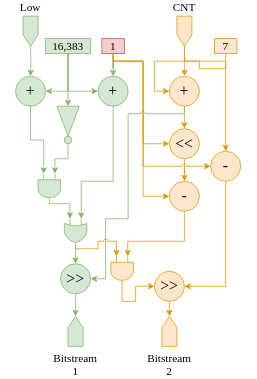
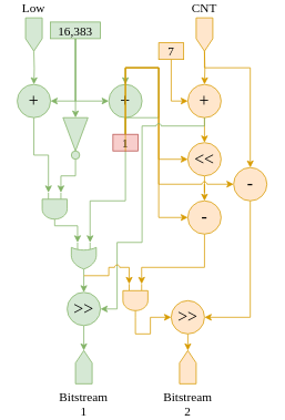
  <mxCell id="0" />
  <mxCell id="1" parent="0" />
  <mxCell id="2" style="edgeStyle=orthogonalEdgeStyle;rounded=0;orthogonalLoop=1;jettySize=auto;html=1;entryX=0.5;entryY=0;entryDx=0;entryDy=0;fontFamily=Lucida Console;fillColor=#d5e8d4;strokeColor=#82b366;exitX=0;exitY=0.5;exitDx=0;exitDy=0;" parent="1" target="6" edge="1"><mxGeometry relative="1" as="geometry"><mxPoint x="40" y="60" as="sourcePoint" /></mxGeometry></mxCell>
  <mxCell id="3" style="edgeStyle=orthogonalEdgeStyle;rounded=0;orthogonalLoop=1;jettySize=auto;html=1;exitX=0;exitY=0.5;exitDx=0;exitDy=0;entryX=0.5;entryY=0;entryDx=0;entryDy=0;endArrow=classic;endFill=1;fontFamily=Lucida Console;fontSize=15;fontColor=#000000;fillColor=#ffe6cc;strokeColor=#d79b00;" parent="1" target="25" edge="1"><mxGeometry relative="1" as="geometry"><mxPoint x="245" y="60" as="sourcePoint" /></mxGeometry></mxCell>
  <mxCell id="4" style="edgeStyle=orthogonalEdgeStyle;rounded=0;jumpStyle=arc;orthogonalLoop=1;jettySize=auto;html=1;exitX=0;exitY=0.5;exitDx=0;exitDy=0;entryX=0.5;entryY=0;entryDx=0;entryDy=0;endArrow=classic;endFill=1;fontFamily=Lucida Console;fontSize=15;fontColor=#000000;fillColor=#ffe6cc;strokeColor=#d79b00;" parent="1" target="37" edge="1"><mxGeometry relative="1" as="geometry"><Array as="points"><mxPoint x="245" y="80" /><mxPoint x="300" y="80" /></Array><mxPoint x="245" y="60" as="sourcePoint" /></mxGeometry></mxCell>
  <mxCell id="5" style="edgeStyle=orthogonalEdgeStyle;rounded=0;orthogonalLoop=1;jettySize=auto;html=1;entryX=0;entryY=0.75;entryDx=0;entryDy=0;entryPerimeter=0;fontFamily=Lucida Console;fontSize=15;fontColor=#000000;fillColor=#d5e8d4;strokeColor=#82b366;" parent="1" source="6" target="15" edge="1"><mxGeometry relative="1" as="geometry" /></mxCell>
  <mxCell id="6" value="+" style="ellipse;whiteSpace=wrap;html=1;aspect=fixed;fontFamily=Lucida Console;fontSize=21;fillColor=#d5e8d4;strokeColor=#82b366;" parent="1" vertex="1"><mxGeometry x="20" y="100" width="40" height="40" as="geometry" /></mxCell>
  <mxCell id="7" style="edgeStyle=orthogonalEdgeStyle;rounded=0;orthogonalLoop=1;jettySize=auto;html=1;entryX=1;entryY=0.5;entryDx=0;entryDy=0;fontFamily=Lucida Console;fontSize=15;fontColor=#000000;fillColor=#d5e8d4;strokeColor=#82b366;" parent="1" source="10" target="6" edge="1"><mxGeometry relative="1" as="geometry" /></mxCell>
  <mxCell id="8" style="edgeStyle=orthogonalEdgeStyle;rounded=0;orthogonalLoop=1;jettySize=auto;html=1;entryX=0;entryY=0.5;entryDx=0;entryDy=0;fontFamily=Lucida Console;fontSize=15;fontColor=#000000;fillColor=#d5e8d4;strokeColor=#82b366;" parent="1" source="10" target="11" edge="1"><mxGeometry relative="1" as="geometry" /></mxCell>
  <mxCell id="9" style="edgeStyle=orthogonalEdgeStyle;rounded=0;orthogonalLoop=1;jettySize=auto;html=1;entryX=0;entryY=0.5;entryDx=0;entryDy=0;endArrow=classic;endFill=1;fontFamily=Lucida Console;fontSize=15;fontColor=#000000;exitX=0.5;exitY=1;exitDx=0;exitDy=0;fillColor=#d5e8d4;strokeColor=#82b366;" parent="1" source="10" target="19" edge="1"><mxGeometry relative="1" as="geometry"><Array as="points"><mxPoint x="90" y="120" /></Array></mxGeometry></mxCell>
- <mxCell id="10" value="16,383" style="text;html=1;align=center;verticalAlign=middle;whiteSpace=wrap;rounded=0;fontFamily=Lucida Console;fontSize=15;strokeColor=#82b366;fillColor=#d5e8d4;" parent="1" vertex="1"><mxGeometry x="60" y="50" width="60" height="20" as="geometry" /></mxCell>
+ <mxCell id="10" value="16,383" style="text;html=1;align=center;verticalAlign=middle;whiteSpace=wrap;rounded=0;fontFamily=Lucida Console;fontSize=15;strokeColor=#82b366;fillColor=#d5e8d4;" parent="1" vertex="1"><mxGeometry x="60" y="25" width="60" height="20" as="geometry" /></mxCell>
  <mxCell id="11" value="" style="triangle;whiteSpace=wrap;html=1;fontFamily=Lucida Console;fontSize=15;direction=south;fillColor=#d5e8d4;strokeColor=#82b366;" parent="1" vertex="1"><mxGeometry x="75" y="140" width="30" height="40" as="geometry" /></mxCell>
  <mxCell id="12" style="edgeStyle=orthogonalEdgeStyle;rounded=0;orthogonalLoop=1;jettySize=auto;html=1;exitX=0.5;exitY=1;exitDx=0;exitDy=0;entryX=0;entryY=0.25;entryDx=0;entryDy=0;entryPerimeter=0;fontFamily=Lucida Console;fontSize=15;fontColor=#000000;fillColor=#d5e8d4;strokeColor=#82b366;" parent="1" source="13" target="15" edge="1"><mxGeometry relative="1" as="geometry" /></mxCell>
  <mxCell id="13" value="" style="ellipse;whiteSpace=wrap;html=1;aspect=fixed;fontFamily=Lucida Console;fontSize=15;fillColor=#d5e8d4;strokeColor=#82b366;" parent="1" vertex="1"><mxGeometry x="85" y="180" width="10" height="10" as="geometry" /></mxCell>
  <mxCell id="14" style="edgeStyle=orthogonalEdgeStyle;rounded=0;orthogonalLoop=1;jettySize=auto;html=1;entryX=0;entryY=0.75;entryDx=0;entryDy=0;entryPerimeter=0;fontFamily=Lucida Console;fontSize=15;fontColor=#000000;exitX=1;exitY=0.5;exitDx=0;exitDy=0;exitPerimeter=0;fillColor=#d5e8d4;strokeColor=#82b366;" parent="1" source="15" target="17" edge="1"><mxGeometry relative="1" as="geometry" /></mxCell>
  <mxCell id="15" value="" style="verticalLabelPosition=bottom;shadow=0;dashed=0;align=center;html=1;verticalAlign=top;shape=mxgraph.electrical.logic_gates.logic_gate;operation=and;fontFamily=Lucida Console;fontSize=15;direction=south;fillColor=#d5e8d4;strokeColor=#82b366;" parent="1" vertex="1"><mxGeometry x="50" y="230" width="30" height="40" as="geometry" /></mxCell>
  <mxCell id="16" style="edgeStyle=orthogonalEdgeStyle;rounded=0;jumpStyle=arc;orthogonalLoop=1;jettySize=auto;html=1;exitX=1;exitY=0.5;exitDx=0;exitDy=0;exitPerimeter=0;entryX=0.5;entryY=0;entryDx=0;entryDy=0;endArrow=classic;endFill=1;fontFamily=Lucida Console;fontSize=15;fontColor=#000000;fillColor=#d5e8d4;strokeColor=#82b366;" parent="1" source="17" target="35" edge="1"><mxGeometry relative="1" as="geometry" /></mxCell>
  <mxCell id="17" value="" style="verticalLabelPosition=bottom;shadow=0;dashed=0;align=center;html=1;verticalAlign=top;shape=mxgraph.electrical.logic_gates.logic_gate;operation=or;strokeColor=#82b366;fontFamily=Lucida Console;fontSize=15;direction=south;fillColor=#d5e8d4;" parent="1" vertex="1"><mxGeometry x="85" y="290" width="30" height="40" as="geometry" /></mxCell>
  <mxCell id="18" style="edgeStyle=orthogonalEdgeStyle;rounded=0;orthogonalLoop=1;jettySize=auto;html=1;entryX=0;entryY=0.25;entryDx=0;entryDy=0;entryPerimeter=0;endArrow=classic;endFill=1;fontFamily=Lucida Console;fontSize=15;fontColor=#000000;fillColor=#d5e8d4;strokeColor=#82b366;" parent="1" source="19" target="17" edge="1"><mxGeometry relative="1" as="geometry"><Array as="points"><mxPoint x="150" y="240" /><mxPoint x="108" y="240" /></Array></mxGeometry></mxCell>
  <mxCell id="19" value="+" style="ellipse;whiteSpace=wrap;html=1;aspect=fixed;fontFamily=Lucida Console;fontSize=21;fillColor=#d5e8d4;strokeColor=#82b366;" parent="1" vertex="1"><mxGeometry x="130" y="100" width="40" height="40" as="geometry" /></mxCell>
  <mxCell id="20" style="edgeStyle=orthogonalEdgeStyle;rounded=0;orthogonalLoop=1;jettySize=auto;html=1;entryX=0.5;entryY=0;entryDx=0;entryDy=0;endArrow=classic;endFill=1;fontFamily=Lucida Console;fontSize=15;fontColor=#000000;fillColor=#d5e8d4;strokeColor=#82b366;" parent="1" source="23" target="19" edge="1"><mxGeometry relative="1" as="geometry" /></mxCell>
  <mxCell id="21" style="edgeStyle=orthogonalEdgeStyle;rounded=0;orthogonalLoop=1;jettySize=auto;html=1;exitX=0.5;exitY=1;exitDx=0;exitDy=0;entryX=0;entryY=0.5;entryDx=0;entryDy=0;endArrow=classic;endFill=1;fontFamily=Lucida Console;fontSize=15;fontColor=#000000;fillColor=#ffe6cc;strokeColor=#d79b00;" parent="1" source="23" target="29" edge="1"><mxGeometry relative="1" as="geometry"><Array as="points"><mxPoint x="150" y="80" /><mxPoint x="190" y="80" /><mxPoint x="190" y="190" /></Array></mxGeometry></mxCell>
  <mxCell id="22" style="edgeStyle=orthogonalEdgeStyle;rounded=0;orthogonalLoop=1;jettySize=auto;html=1;exitX=0.5;exitY=1;exitDx=0;exitDy=0;entryX=0;entryY=0.5;entryDx=0;entryDy=0;endArrow=classic;endFill=1;fontFamily=Lucida Console;fontSize=15;fontColor=#000000;fillColor=#ffe6cc;strokeColor=#d79b00;" parent="1" source="23" target="31" edge="1"><mxGeometry relative="1" as="geometry"><Array as="points"><mxPoint x="150" y="80" /><mxPoint x="190" y="80" /><mxPoint x="190" y="260" /></Array></mxGeometry></mxCell>
- <mxCell id="23" value="1" style="text;html=1;align=center;verticalAlign=middle;whiteSpace=wrap;rounded=0;fontFamily=Lucida Console;fontSize=15;strokeColor=#b85450;fillColor=#f8cecc;" parent="1" vertex="1"><mxGeometry x="135" y="50" width="30" height="20" as="geometry" /></mxCell>
+ <mxCell id="23" value="1" style="text;html=1;align=center;verticalAlign=middle;whiteSpace=wrap;rounded=0;fontFamily=Lucida Console;fontSize=15;strokeColor=#b85450;fillColor=#f8cecc;" parent="1" vertex="1"><mxGeometry x="135" y="160" width="30" height="20" as="geometry" /></mxCell>
  <mxCell id="24" style="edgeStyle=orthogonalEdgeStyle;rounded=0;orthogonalLoop=1;jettySize=auto;html=1;exitX=0.5;exitY=1;exitDx=0;exitDy=0;entryX=0.5;entryY=0;entryDx=0;entryDy=0;endArrow=classic;endFill=1;fontFamily=Lucida Console;fontSize=15;fontColor=#000000;fillColor=#ffe6cc;strokeColor=#d79b00;" parent="1" source="25" target="29" edge="1"><mxGeometry relative="1" as="geometry" /></mxCell>
  <mxCell id="25" value="+" style="ellipse;whiteSpace=wrap;html=1;aspect=fixed;fontFamily=Lucida Console;fontSize=21;fillColor=#ffe6cc;strokeColor=#d79b00;" parent="1" vertex="1"><mxGeometry x="225" y="100" width="40" height="40" as="geometry" /></mxCell>
  <mxCell id="26" style="edgeStyle=orthogonalEdgeStyle;rounded=0;orthogonalLoop=1;jettySize=auto;html=1;entryX=0;entryY=0.5;entryDx=0;entryDy=0;endArrow=classic;endFill=1;fontFamily=Lucida Console;fontSize=15;fontColor=#000000;exitX=0.5;exitY=1;exitDx=0;exitDy=0;fillColor=#ffe6cc;strokeColor=#d79b00;" parent="1" source="27" target="25" edge="1"><mxGeometry relative="1" as="geometry" /></mxCell>
- <mxCell id="27" value="7" style="text;html=1;align=center;verticalAlign=middle;whiteSpace=wrap;rounded=0;fontFamily=Lucida Console;fontSize=15;strokeColor=#d79b00;fillColor=#ffe6cc;" parent="1" vertex="1"><mxGeometry x="285" y="50" width="30" height="20" as="geometry" /></mxCell>
+ <mxCell id="27" value="7" style="text;html=1;align=center;verticalAlign=middle;whiteSpace=wrap;rounded=0;fontFamily=Lucida Console;fontSize=15;strokeColor=#d79b00;fillColor=#ffe6cc;" parent="1" vertex="1"><mxGeometry x="190" y="50" width="30" height="20" as="geometry" /></mxCell>
  <mxCell id="28" style="edgeStyle=orthogonalEdgeStyle;rounded=0;orthogonalLoop=1;jettySize=auto;html=1;entryX=0.5;entryY=0;entryDx=0;entryDy=0;endArrow=classic;endFill=1;fontFamily=Lucida Console;fontSize=15;fontColor=#000000;fillColor=#ffe6cc;strokeColor=#d79b00;" parent="1" source="29" target="31" edge="1"><mxGeometry relative="1" as="geometry" /></mxCell>
  <mxCell id="29" value="&amp;lt;&amp;lt;" style="ellipse;whiteSpace=wrap;html=1;aspect=fixed;fontFamily=Lucida Console;fontSize=21;fillColor=#ffe6cc;strokeColor=#d79b00;" parent="1" vertex="1"><mxGeometry x="225" y="170" width="40" height="40" as="geometry" /></mxCell>
  <mxCell id="30" style="edgeStyle=orthogonalEdgeStyle;rounded=0;jumpStyle=arc;orthogonalLoop=1;jettySize=auto;html=1;exitX=0.5;exitY=1;exitDx=0;exitDy=0;entryX=0;entryY=0.25;entryDx=0;entryDy=0;entryPerimeter=0;endArrow=classic;endFill=1;fontFamily=Lucida Console;fontSize=15;fontColor=#000000;fillColor=#ffe6cc;strokeColor=#d79b00;" parent="1" source="31" target="33" edge="1"><mxGeometry relative="1" as="geometry"><Array as="points"><mxPoint x="245" y="320" /><mxPoint x="169" y="320" /></Array></mxGeometry></mxCell>
  <mxCell id="31" value="-" style="ellipse;whiteSpace=wrap;html=1;aspect=fixed;fontFamily=Lucida Console;fontSize=21;fillColor=#ffe6cc;strokeColor=#d79b00;" parent="1" vertex="1"><mxGeometry x="225" y="240" width="40" height="40" as="geometry" /></mxCell>
  <mxCell id="32" style="edgeStyle=orthogonalEdgeStyle;rounded=0;jumpStyle=arc;orthogonalLoop=1;jettySize=auto;html=1;exitX=1;exitY=0.5;exitDx=0;exitDy=0;exitPerimeter=0;entryX=0;entryY=0.5;entryDx=0;entryDy=0;endArrow=classic;endFill=1;fontFamily=Lucida Console;fontSize=15;fontColor=#000000;fillColor=#ffe6cc;strokeColor=#d79b00;" parent="1" source="33" target="40" edge="1"><mxGeometry relative="1" as="geometry"><Array as="points"><mxPoint x="162" y="400" /><mxPoint x="180" y="400" /><mxPoint x="180" y="380" /></Array></mxGeometry></mxCell>
  <mxCell id="33" value="" style="verticalLabelPosition=bottom;shadow=0;dashed=0;align=center;html=1;verticalAlign=top;shape=mxgraph.electrical.logic_gates.logic_gate;operation=and;fontFamily=Lucida Console;fontSize=15;direction=south;fillColor=#ffe6cc;strokeColor=#d79b00;" parent="1" vertex="1"><mxGeometry x="147" y="340" width="30" height="40" as="geometry" /></mxCell>
  <mxCell id="34" style="edgeStyle=orthogonalEdgeStyle;rounded=0;jumpStyle=arc;orthogonalLoop=1;jettySize=auto;html=1;exitX=0.5;exitY=1;exitDx=0;exitDy=0;entryX=0.5;entryY=0;entryDx=0;entryDy=0;endArrow=classic;endFill=1;fontFamily=Lucida Console;fontSize=15;fontColor=#000000;fillColor=#d5e8d4;strokeColor=#82b366;" parent="1" source="35" target="45" edge="1"><mxGeometry relative="1" as="geometry" /></mxCell>
  <mxCell id="35" value="&amp;gt;&amp;gt;" style="ellipse;whiteSpace=wrap;html=1;aspect=fixed;fontFamily=Lucida Console;fontSize=21;fillColor=#d5e8d4;strokeColor=#82b366;" parent="1" vertex="1"><mxGeometry x="80" y="350" width="40" height="40" as="geometry" /></mxCell>
  <mxCell id="36" style="edgeStyle=orthogonalEdgeStyle;rounded=0;jumpStyle=arc;orthogonalLoop=1;jettySize=auto;html=1;entryX=1;entryY=0.5;entryDx=0;entryDy=0;endArrow=classic;endFill=1;fontFamily=Lucida Console;fontSize=15;fontColor=#000000;fillColor=#ffe6cc;strokeColor=#d79b00;" parent="1" source="37" target="40" edge="1"><mxGeometry relative="1" as="geometry"><Array as="points"><mxPoint x="300" y="380" /></Array></mxGeometry></mxCell>
  <mxCell id="37" value="-" style="ellipse;whiteSpace=wrap;html=1;aspect=fixed;fontFamily=Lucida Console;fontSize=21;fillColor=#ffe6cc;strokeColor=#d79b00;" parent="1" vertex="1"><mxGeometry x="280" y="200" width="40" height="40" as="geometry" /></mxCell>
  <mxCell id="38" style="edgeStyle=orthogonalEdgeStyle;rounded=0;jumpStyle=arc;orthogonalLoop=1;jettySize=auto;html=1;exitX=0.5;exitY=1;exitDx=0;exitDy=0;entryX=0;entryY=0.5;entryDx=0;entryDy=0;endArrow=classic;endFill=1;fontFamily=Lucida Console;fontSize=15;fontColor=#000000;fillColor=#ffe6cc;strokeColor=#d79b00;" parent="1" source="23" target="37" edge="1"><mxGeometry relative="1" as="geometry"><Array as="points"><mxPoint x="150" y="80" /><mxPoint x="190" y="80" /><mxPoint x="190" y="220" /></Array></mxGeometry></mxCell>
  <mxCell id="39" style="edgeStyle=orthogonalEdgeStyle;rounded=0;jumpStyle=arc;orthogonalLoop=1;jettySize=auto;html=1;exitX=0.5;exitY=1;exitDx=0;exitDy=0;entryX=0.5;entryY=0;entryDx=0;entryDy=0;endArrow=classic;endFill=1;fontFamily=Lucida Console;fontSize=15;fontColor=#000000;fillColor=#ffe6cc;strokeColor=#d79b00;" parent="1" source="40" target="46" edge="1"><mxGeometry relative="1" as="geometry" /></mxCell>
  <mxCell id="40" value="&amp;gt;&amp;gt;" style="ellipse;whiteSpace=wrap;html=1;aspect=fixed;fontFamily=Lucida Console;fontSize=21;fillColor=#ffe6cc;strokeColor=#d79b00;" parent="1" vertex="1"><mxGeometry x="205" y="360" width="40" height="40" as="geometry" /></mxCell>
  <mxCell id="41" style="edgeStyle=orthogonalEdgeStyle;rounded=0;jumpStyle=arc;orthogonalLoop=1;jettySize=auto;html=1;entryX=1;entryY=0.5;entryDx=0;entryDy=0;endArrow=classic;endFill=1;fontFamily=Lucida Console;fontSize=15;fontColor=#000000;fillColor=#d5e8d4;strokeColor=#82b366;exitX=0.5;exitY=1;exitDx=0;exitDy=0;" parent="1" source="25" target="35" edge="1"><mxGeometry relative="1" as="geometry"><Array as="points"><mxPoint x="245" y="150" /><mxPoint x="170" y="150" /><mxPoint x="170" y="290" /><mxPoint x="140" y="290" /><mxPoint x="140" y="370" /></Array></mxGeometry></mxCell>
  <mxCell id="42" style="edgeStyle=orthogonalEdgeStyle;rounded=0;orthogonalLoop=1;jettySize=auto;html=1;exitX=1;exitY=0.5;exitDx=0;exitDy=0;exitPerimeter=0;entryX=0;entryY=0.75;entryDx=0;entryDy=0;entryPerimeter=0;endArrow=classic;endFill=1;fontFamily=Lucida Console;fontSize=15;fontColor=#000000;jumpStyle=arc;fillColor=#ffe6cc;strokeColor=#d79b00;" parent="1" source="17" target="33" edge="1"><mxGeometry relative="1" as="geometry"><Array as="points"><mxPoint x="130" y="330" /><mxPoint x="130" y="320" /><mxPoint x="155" y="320" /></Array></mxGeometry></mxCell>
  <mxCell id="43" value="CNT" style="shape=offPageConnector;whiteSpace=wrap;html=1;rotation=0;fontFamily=Lucida Console;fontSize=15;fillColor=#ffe6cc;strokeColor=#d79b00;labelPosition=center;verticalLabelPosition=top;align=center;verticalAlign=bottom;" vertex="1" parent="1"><mxGeometry x="235" y="20" width="20" height="40" as="geometry" /></mxCell>
  <mxCell id="44" value="Low" style="shape=offPageConnector;whiteSpace=wrap;html=1;rotation=0;fontFamily=Lucida Console;fontSize=15;fillColor=#d5e8d4;strokeColor=#82b366;labelPosition=center;verticalLabelPosition=top;align=center;verticalAlign=bottom;" vertex="1" parent="1"><mxGeometry x="30" y="20" width="20" height="40" as="geometry" /></mxCell>
  <mxCell id="45" value="Bitstream 1" style="shape=offPageConnector;whiteSpace=wrap;html=1;rotation=0;fontFamily=Lucida Console;fontSize=15;fillColor=#d5e8d4;strokeColor=#82b366;labelPosition=center;verticalLabelPosition=bottom;align=center;verticalAlign=top;flipV=1;" vertex="1" parent="1"><mxGeometry x="90" y="420" width="20" height="40" as="geometry" /></mxCell>
  <mxCell id="46" value="Bitstream 2" style="shape=offPageConnector;whiteSpace=wrap;html=1;rotation=0;fontFamily=Lucida Console;fontSize=15;fillColor=#ffe6cc;strokeColor=#d79b00;labelPosition=center;verticalLabelPosition=bottom;align=center;verticalAlign=top;flipV=1;" vertex="1" parent="1"><mxGeometry x="215" y="420" width="20" height="40" as="geometry" /></mxCell>
